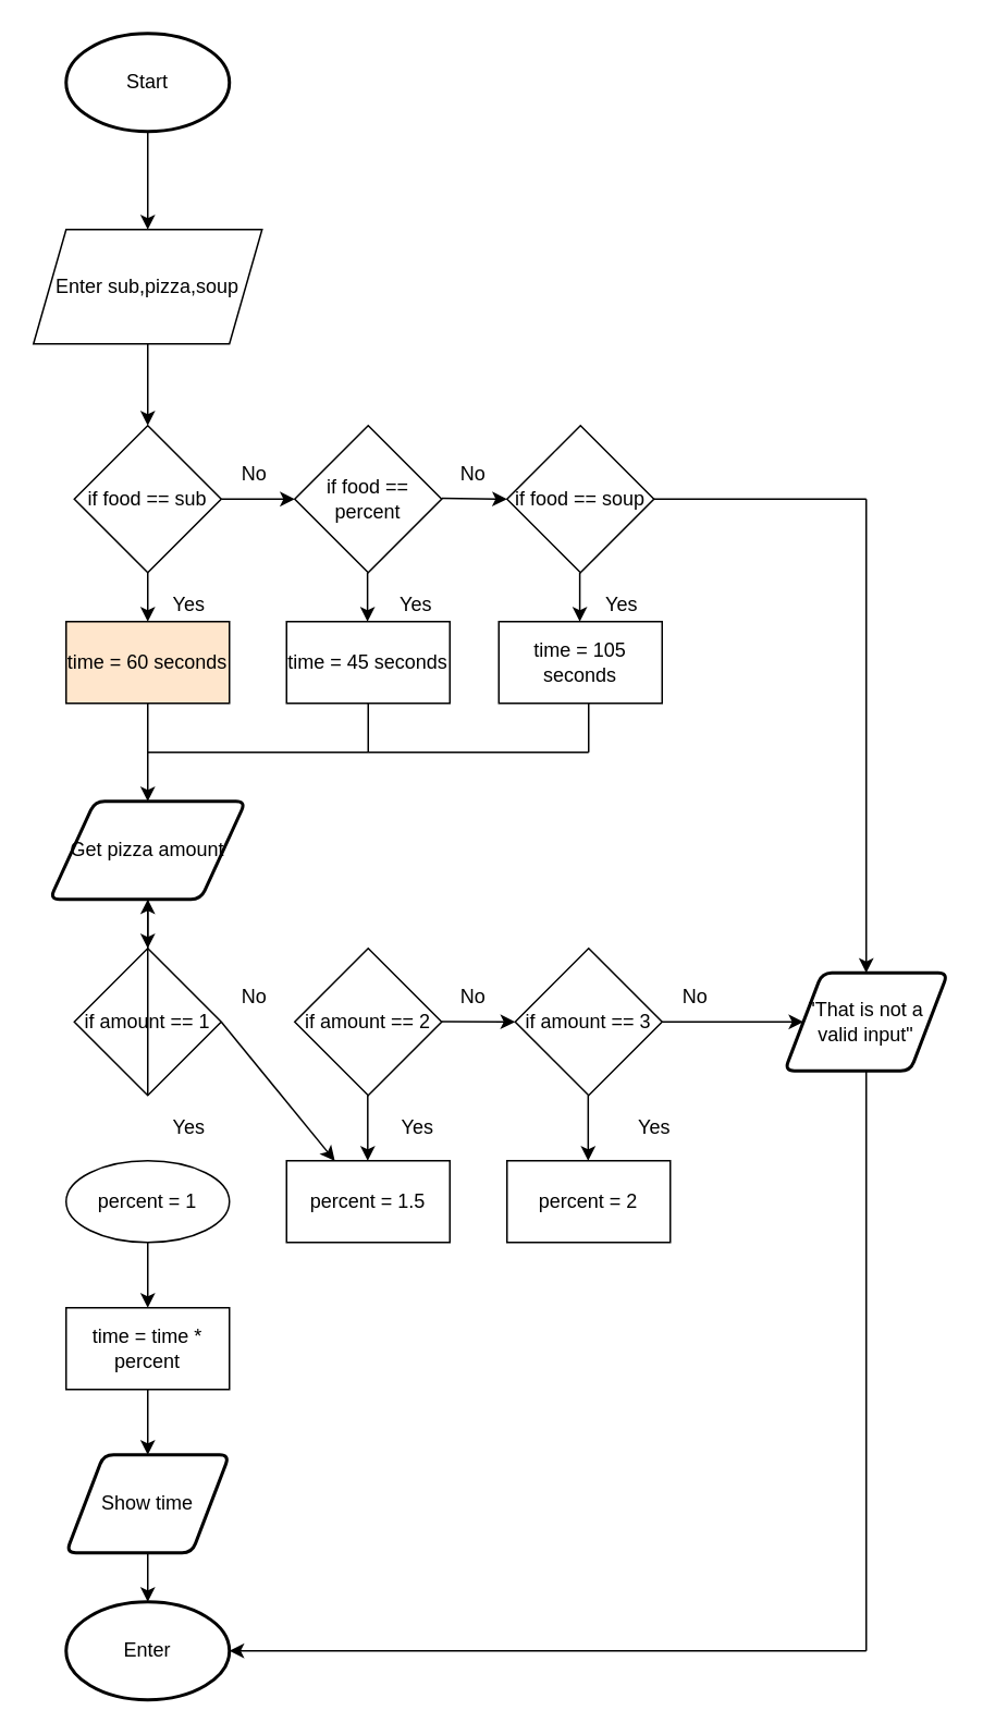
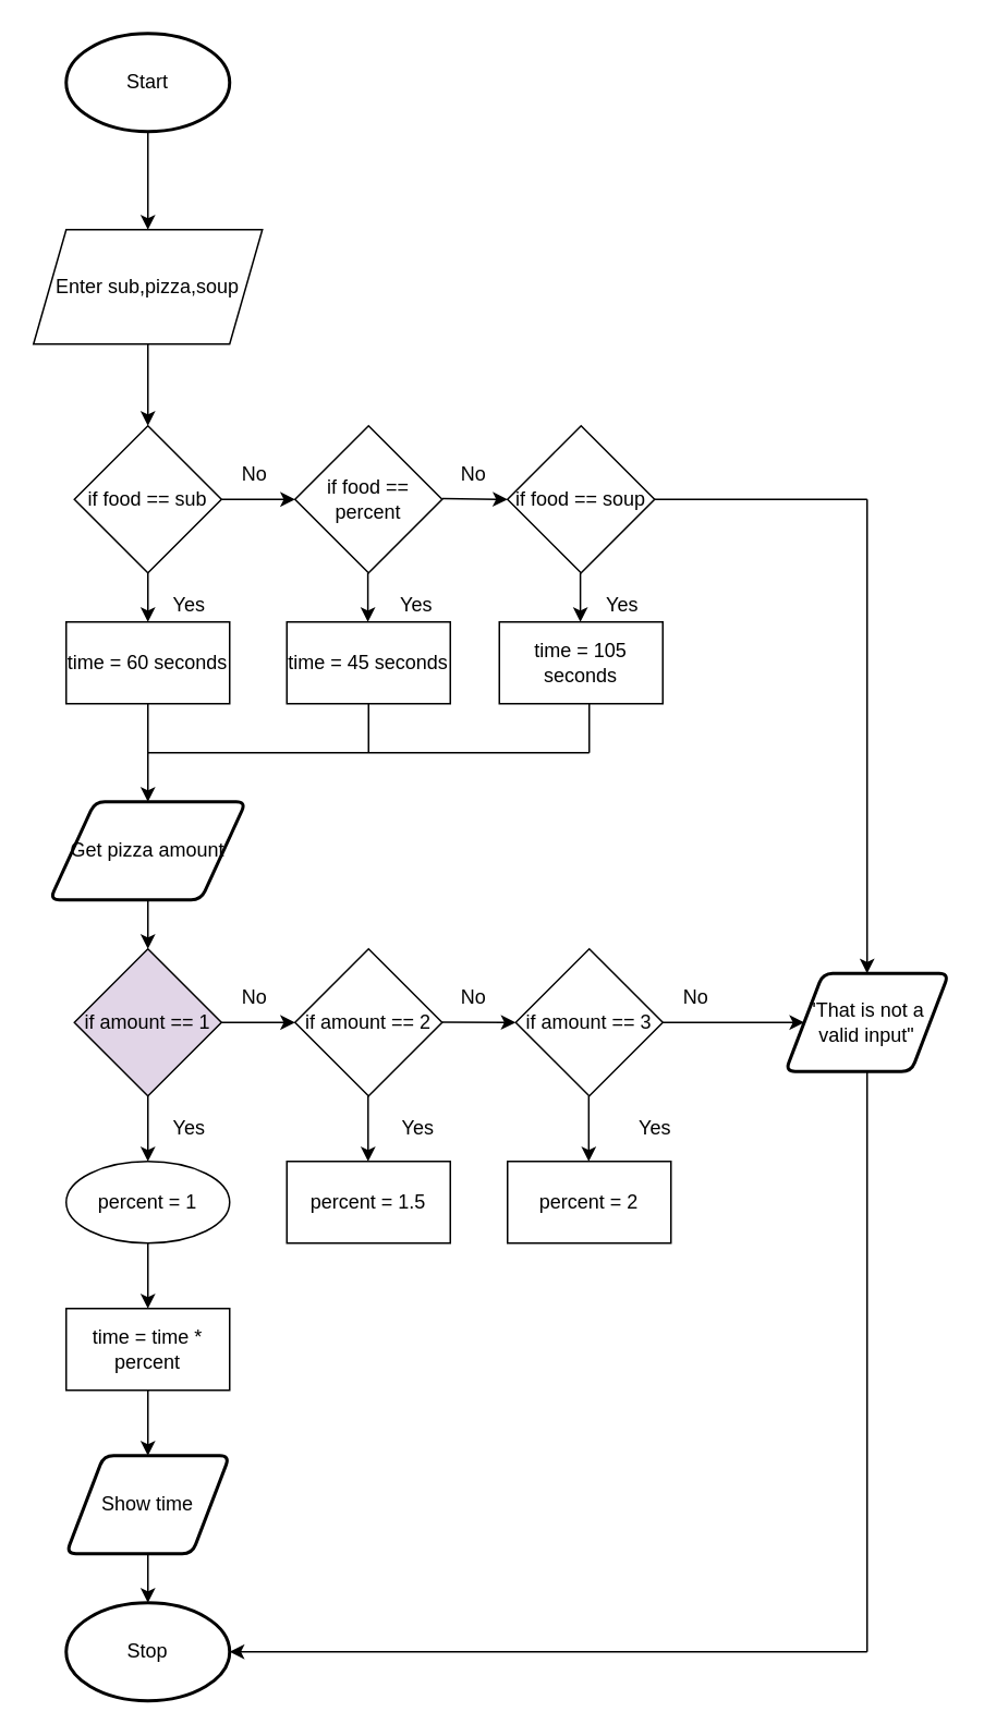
  <mxCell id="0" />
  <mxCell id="1" parent="0" />
  <mxCell id="2" value="Start" style="strokeWidth=2;html=1;shape=mxgraph.flowchart.start_1;whiteSpace=wrap;" parent="1" vertex="1"><mxGeometry x="40" y="20" width="100" height="60" as="geometry" /></mxCell>
  <mxCell id="3" value="" style="endArrow=classic;html=1;exitX=0.5;exitY=1;exitDx=0;exitDy=0;exitPerimeter=0;" parent="1" source="2" edge="1"><mxGeometry width="50" height="50" relative="1" as="geometry"><mxPoint x="280" y="250" as="sourcePoint" /><mxPoint x="90" y="140" as="targetPoint" /></mxGeometry></mxCell>
  <mxCell id="4" value="Enter sub,pizza,soup" style="shape=parallelogram;perimeter=parallelogramPerimeter;whiteSpace=wrap;html=1;fixedSize=1;" parent="1" vertex="1"><mxGeometry x="20" y="140" width="140" height="70" as="geometry" /></mxCell>
  <mxCell id="5" value="" style="endArrow=classic;html=1;exitX=0.5;exitY=1;exitDx=0;exitDy=0;" parent="1" source="4" edge="1"><mxGeometry width="50" height="50" relative="1" as="geometry"><mxPoint x="280" y="250" as="sourcePoint" /><mxPoint x="90" y="260" as="targetPoint" /></mxGeometry></mxCell>
  <mxCell id="6" value="if food == sub" style="rhombus;whiteSpace=wrap;html=1;" parent="1" vertex="1"><mxGeometry x="45" y="260" width="90" height="90" as="geometry" /></mxCell>
  <mxCell id="7" value="" style="endArrow=classic;html=1;exitX=1;exitY=0.5;exitDx=0;exitDy=0;" parent="1" source="6" edge="1"><mxGeometry width="50" height="50" relative="1" as="geometry"><mxPoint x="280" y="350" as="sourcePoint" /><mxPoint x="180" y="305" as="targetPoint" /></mxGeometry></mxCell>
  <mxCell id="8" value="if food == soup" style="rhombus;whiteSpace=wrap;html=1;" parent="1" vertex="1"><mxGeometry x="310" y="260" width="90" height="90" as="geometry" /></mxCell>
  <mxCell id="9" value="if food == percent" style="rhombus;whiteSpace=wrap;html=1;" parent="1" vertex="1"><mxGeometry x="180" y="260" width="90" height="90" as="geometry" /></mxCell>
  <mxCell id="10" value="" style="endArrow=classic;html=1;exitX=1;exitY=0.5;exitDx=0;exitDy=0;entryX=0;entryY=0.5;entryDx=0;entryDy=0;" parent="1" target="8" edge="1"><mxGeometry width="50" height="50" relative="1" as="geometry"><mxPoint x="270" y="304.58" as="sourcePoint" /><mxPoint x="315" y="304.58" as="targetPoint" /></mxGeometry></mxCell>
  <mxCell id="11" value="No" style="text;html=1;align=center;verticalAlign=middle;resizable=0;points=[];autosize=1;strokeColor=none;fillColor=none;" parent="1" vertex="1"><mxGeometry x="140" y="280" width="30" height="20" as="geometry" /></mxCell>
  <mxCell id="12" value="No" style="text;html=1;align=center;verticalAlign=middle;resizable=0;points=[];autosize=1;strokeColor=none;fillColor=none;" parent="1" vertex="1"><mxGeometry x="273.5" y="280" width="30" height="20" as="geometry" /></mxCell>
  <mxCell id="13" value="" style="endArrow=classic;html=1;exitX=0.5;exitY=1;exitDx=0;exitDy=0;" parent="1" source="6" edge="1"><mxGeometry width="50" height="50" relative="1" as="geometry"><mxPoint x="230" y="330" as="sourcePoint" /><mxPoint x="90" y="380" as="targetPoint" /></mxGeometry></mxCell>
  <mxCell id="14" value="" style="endArrow=classic;html=1;exitX=0.5;exitY=1;exitDx=0;exitDy=0;" parent="1" edge="1"><mxGeometry width="50" height="50" relative="1" as="geometry"><mxPoint x="354.58" y="350" as="sourcePoint" /><mxPoint x="354.58" y="380" as="targetPoint" /></mxGeometry></mxCell>
  <mxCell id="15" value="" style="endArrow=classic;html=1;exitX=0.5;exitY=1;exitDx=0;exitDy=0;" parent="1" edge="1"><mxGeometry width="50" height="50" relative="1" as="geometry"><mxPoint x="224.58" y="350" as="sourcePoint" /><mxPoint x="224.58" y="380" as="targetPoint" /></mxGeometry></mxCell>
- <mxCell id="16" value="time = 60 seconds" style="rounded=0;whiteSpace=wrap;html=1;fillColor=#ffe6cc;" parent="1" vertex="1"><mxGeometry x="40" y="380" width="100" height="50" as="geometry" /></mxCell>
+ <mxCell id="16" value="time = 60 seconds" style="rounded=0;whiteSpace=wrap;html=1;" parent="1" vertex="1"><mxGeometry x="40" y="380" width="100" height="50" as="geometry" /></mxCell>
  <mxCell id="17" value="time = 105 seconds" style="rounded=0;whiteSpace=wrap;html=1;" parent="1" vertex="1"><mxGeometry x="305" y="380" width="100" height="50" as="geometry" /></mxCell>
  <mxCell id="18" value="time = 45 seconds" style="rounded=0;whiteSpace=wrap;html=1;" parent="1" vertex="1"><mxGeometry x="175" y="380" width="100" height="50" as="geometry" /></mxCell>
  <mxCell id="19" value="" style="endArrow=classic;html=1;exitX=0.5;exitY=1;exitDx=0;exitDy=0;" parent="1" source="16" edge="1"><mxGeometry width="50" height="50" relative="1" as="geometry"><mxPoint x="230" y="390" as="sourcePoint" /><mxPoint x="90" y="490" as="targetPoint" /></mxGeometry></mxCell>
  <mxCell id="20" value="Get pizza amount" style="shape=parallelogram;html=1;strokeWidth=2;perimeter=parallelogramPerimeter;whiteSpace=wrap;rounded=1;arcSize=12;size=0.23;" parent="1" vertex="1"><mxGeometry x="30" y="490" width="120" height="60" as="geometry" /></mxCell>
  <mxCell id="21" value="" style="endArrow=none;html=1;" parent="1" edge="1"><mxGeometry width="50" height="50" relative="1" as="geometry"><mxPoint x="90" y="460" as="sourcePoint" /><mxPoint x="360" y="460" as="targetPoint" /></mxGeometry></mxCell>
  <mxCell id="22" value="Yes" style="text;html=1;align=center;verticalAlign=middle;resizable=0;points=[];autosize=1;strokeColor=none;fillColor=none;" parent="1" vertex="1"><mxGeometry x="95" y="360" width="40" height="20" as="geometry" /></mxCell>
  <mxCell id="23" value="Yes" style="text;html=1;align=center;verticalAlign=middle;resizable=0;points=[];autosize=1;strokeColor=none;fillColor=none;" parent="1" vertex="1"><mxGeometry x="360" y="360" width="40" height="20" as="geometry" /></mxCell>
  <mxCell id="24" value="Yes" style="text;html=1;align=center;verticalAlign=middle;resizable=0;points=[];autosize=1;strokeColor=none;fillColor=none;" parent="1" vertex="1"><mxGeometry x="233.5" y="360" width="40" height="20" as="geometry" /></mxCell>
  <mxCell id="25" value="" style="endArrow=none;html=1;exitX=1;exitY=0.5;exitDx=0;exitDy=0;" parent="1" source="8" edge="1"><mxGeometry width="50" height="50" relative="1" as="geometry"><mxPoint x="230" y="390" as="sourcePoint" /><mxPoint x="530" y="305" as="targetPoint" /></mxGeometry></mxCell>
  <mxCell id="26" value="" style="endArrow=none;html=1;exitX=0.5;exitY=1;exitDx=0;exitDy=0;" parent="1" source="18" edge="1"><mxGeometry width="50" height="50" relative="1" as="geometry"><mxPoint x="230" y="480" as="sourcePoint" /><mxPoint x="225" y="460" as="targetPoint" /></mxGeometry></mxCell>
  <mxCell id="27" value="" style="endArrow=none;html=1;exitX=0.5;exitY=1;exitDx=0;exitDy=0;" parent="1" edge="1"><mxGeometry width="50" height="50" relative="1" as="geometry"><mxPoint x="360" y="430" as="sourcePoint" /><mxPoint x="360" y="460" as="targetPoint" /></mxGeometry></mxCell>
  <mxCell id="28" value="" style="endArrow=classic;html=1;exitX=0.5;exitY=1;exitDx=0;exitDy=0;" parent="1" source="20" edge="1"><mxGeometry width="50" height="50" relative="1" as="geometry"><mxPoint x="230" y="480" as="sourcePoint" /><mxPoint x="90" y="580" as="targetPoint" /></mxGeometry></mxCell>
- <mxCell id="29" value="if amount == 1" style="rhombus;whiteSpace=wrap;html=1;" parent="1" vertex="1"><mxGeometry x="45" y="580" width="90" height="90" as="geometry" /></mxCell>
+ <mxCell id="29" value="if amount == 1" style="rhombus;whiteSpace=wrap;html=1;fillColor=#e1d5e7;" parent="1" vertex="1"><mxGeometry x="45" y="580" width="90" height="90" as="geometry" /></mxCell>
  <mxCell id="30" value="if amount == 2" style="rhombus;whiteSpace=wrap;html=1;" parent="1" vertex="1"><mxGeometry x="180" y="580" width="90" height="90" as="geometry" /></mxCell>
  <mxCell id="31" value="if amount == 3" style="rhombus;whiteSpace=wrap;html=1;" parent="1" vertex="1"><mxGeometry x="315" y="580" width="90" height="90" as="geometry" /></mxCell>
- <mxCell id="32" value="" style="endArrow=classic;html=1;exitX=1;exitY=0.5;exitDx=0;exitDy=0;" parent="1" source="29" target="41" edge="1"><mxGeometry width="50" height="50" relative="1" as="geometry"><mxPoint x="230" y="560" as="sourcePoint" /><mxPoint x="170" y="640" as="targetPoint" /></mxGeometry></mxCell>
+ <mxCell id="32" value="" style="endArrow=classic;html=1;exitX=1;exitY=0.5;exitDx=0;exitDy=0;entryX=0;entryY=0.5;entryDx=0;entryDy=0;" parent="1" source="29" target="30" edge="1"><mxGeometry width="50" height="50" relative="1" as="geometry"><mxPoint x="230" y="560" as="sourcePoint" /><mxPoint x="170" y="640" as="targetPoint" /></mxGeometry></mxCell>
  <mxCell id="33" value="" style="endArrow=classic;html=1;exitX=1;exitY=0.5;exitDx=0;exitDy=0;entryX=0;entryY=0.5;entryDx=0;entryDy=0;" parent="1" target="31" edge="1"><mxGeometry width="50" height="50" relative="1" as="geometry"><mxPoint x="270" y="624.8" as="sourcePoint" /><mxPoint x="310" y="650" as="targetPoint" /></mxGeometry></mxCell>
  <mxCell id="34" value="No" style="text;html=1;align=center;verticalAlign=middle;resizable=0;points=[];autosize=1;strokeColor=none;fillColor=none;" parent="1" vertex="1"><mxGeometry x="140" y="600" width="30" height="20" as="geometry" /></mxCell>
  <mxCell id="35" value="No" style="text;html=1;align=center;verticalAlign=middle;resizable=0;points=[];autosize=1;strokeColor=none;fillColor=none;" parent="1" vertex="1"><mxGeometry x="274" y="600" width="30" height="20" as="geometry" /></mxCell>
  <mxCell id="36" value="No" style="text;html=1;align=center;verticalAlign=middle;resizable=0;points=[];autosize=1;strokeColor=none;fillColor=none;" parent="1" vertex="1"><mxGeometry x="410" y="600" width="30" height="20" as="geometry" /></mxCell>
  <mxCell id="37" value="" style="endArrow=classic;html=1;exitX=1;exitY=0.5;exitDx=0;exitDy=0;entryX=0;entryY=0.5;entryDx=0;entryDy=0;" parent="1" source="31" target="38" edge="1"><mxGeometry width="50" height="50" relative="1" as="geometry"><mxPoint x="240" y="500" as="sourcePoint" /><mxPoint x="460" y="630" as="targetPoint" /></mxGeometry></mxCell>
  <mxCell id="38" value="&quot;That is not a valid input&quot;" style="shape=parallelogram;html=1;strokeWidth=2;perimeter=parallelogramPerimeter;whiteSpace=wrap;rounded=1;arcSize=12;size=0.23;" parent="1" vertex="1"><mxGeometry x="480" y="595" width="100" height="60" as="geometry" /></mxCell>
  <mxCell id="39" value="" style="endArrow=classic;html=1;entryX=0.5;entryY=0;entryDx=0;entryDy=0;" parent="1" target="38" edge="1"><mxGeometry width="50" height="50" relative="1" as="geometry"><mxPoint x="530" y="305" as="sourcePoint" /><mxPoint x="530" y="590" as="targetPoint" /></mxGeometry></mxCell>
  <mxCell id="40" value="percent = 1" style="ellipse;whiteSpace=wrap;html=1;" parent="1" vertex="1"><mxGeometry x="40" y="710" width="100" height="50" as="geometry" /></mxCell>
  <mxCell id="41" value="percent = 1.5" style="rounded=0;whiteSpace=wrap;html=1;" parent="1" vertex="1"><mxGeometry x="175" y="710" width="100" height="50" as="geometry" /></mxCell>
  <mxCell id="42" value="percent = 2" style="rounded=0;whiteSpace=wrap;html=1;" parent="1" vertex="1"><mxGeometry x="310" y="710" width="100" height="50" as="geometry" /></mxCell>
- <mxCell id="43" value="" style="endArrow=classic;html=1;exitX=0.5;exitY=1;exitDx=0;exitDy=0;" parent="1" source="29" target="20" edge="1"><mxGeometry width="50" height="50" relative="1" as="geometry"><mxPoint x="280" y="550" as="sourcePoint" /><mxPoint x="330" y="500" as="targetPoint" /></mxGeometry></mxCell>
+ <mxCell id="43" value="" style="endArrow=classic;html=1;exitX=0.5;exitY=1;exitDx=0;exitDy=0;entryX=0.5;entryY=0;entryDx=0;entryDy=0;" parent="1" source="29" target="40" edge="1"><mxGeometry width="50" height="50" relative="1" as="geometry"><mxPoint x="280" y="550" as="sourcePoint" /><mxPoint x="330" y="500" as="targetPoint" /></mxGeometry></mxCell>
  <mxCell id="44" value="" style="endArrow=classic;html=1;exitX=0.5;exitY=1;exitDx=0;exitDy=0;entryX=0.5;entryY=0;entryDx=0;entryDy=0;" parent="1" edge="1"><mxGeometry width="50" height="50" relative="1" as="geometry"><mxPoint x="224.71" y="670" as="sourcePoint" /><mxPoint x="224.71" y="710" as="targetPoint" /></mxGeometry></mxCell>
  <mxCell id="45" value="" style="endArrow=classic;html=1;exitX=0.5;exitY=1;exitDx=0;exitDy=0;entryX=0.5;entryY=0;entryDx=0;entryDy=0;" parent="1" edge="1"><mxGeometry width="50" height="50" relative="1" as="geometry"><mxPoint x="359.71" y="670" as="sourcePoint" /><mxPoint x="359.71" y="710" as="targetPoint" /></mxGeometry></mxCell>
  <mxCell id="46" value="" style="endArrow=none;html=1;entryX=0.5;entryY=1;entryDx=0;entryDy=0;" parent="1" target="38" edge="1"><mxGeometry width="50" height="50" relative="1" as="geometry"><mxPoint x="530" y="1010" as="sourcePoint" /><mxPoint x="420" y="740" as="targetPoint" /></mxGeometry></mxCell>
  <mxCell id="47" value="" style="endArrow=classic;html=1;exitX=0.5;exitY=1;exitDx=0;exitDy=0;" parent="1" source="40" edge="1"><mxGeometry width="50" height="50" relative="1" as="geometry"><mxPoint x="370" y="880" as="sourcePoint" /><mxPoint x="90" y="800" as="targetPoint" /></mxGeometry></mxCell>
  <mxCell id="48" value="time = time * percent" style="rounded=0;whiteSpace=wrap;html=1;" parent="1" vertex="1"><mxGeometry x="40" y="800" width="100" height="50" as="geometry" /></mxCell>
  <mxCell id="49" value="" style="endArrow=classic;html=1;exitX=0.5;exitY=1;exitDx=0;exitDy=0;" parent="1" source="48" edge="1"><mxGeometry width="50" height="50" relative="1" as="geometry"><mxPoint x="370" y="870" as="sourcePoint" /><mxPoint x="90" y="890" as="targetPoint" /></mxGeometry></mxCell>
  <mxCell id="50" value="Show time" style="shape=parallelogram;html=1;strokeWidth=2;perimeter=parallelogramPerimeter;whiteSpace=wrap;rounded=1;arcSize=12;size=0.23;" parent="1" vertex="1"><mxGeometry x="40" y="890" width="100" height="60" as="geometry" /></mxCell>
  <mxCell id="51" value="" style="endArrow=classic;html=1;exitX=0.5;exitY=1;exitDx=0;exitDy=0;" parent="1" source="50" edge="1"><mxGeometry width="50" height="50" relative="1" as="geometry"><mxPoint x="370" y="870" as="sourcePoint" /><mxPoint x="90" y="980" as="targetPoint" /></mxGeometry></mxCell>
- <mxCell id="52" value="Enter" style="strokeWidth=2;html=1;shape=mxgraph.flowchart.start_1;whiteSpace=wrap;" parent="1" vertex="1"><mxGeometry x="40" y="980" width="100" height="60" as="geometry" /></mxCell>
+ <mxCell id="52" value="Stop" style="strokeWidth=2;html=1;shape=mxgraph.flowchart.start_1;whiteSpace=wrap;" parent="1" vertex="1"><mxGeometry x="40" y="980" width="100" height="60" as="geometry" /></mxCell>
  <mxCell id="53" value="" style="endArrow=classic;html=1;entryX=1;entryY=0.5;entryDx=0;entryDy=0;entryPerimeter=0;" parent="1" target="52" edge="1"><mxGeometry width="50" height="50" relative="1" as="geometry"><mxPoint x="530" y="1010" as="sourcePoint" /><mxPoint x="420" y="820" as="targetPoint" /></mxGeometry></mxCell>
  <mxCell id="54" value="Yes" style="text;html=1;align=center;verticalAlign=middle;resizable=0;points=[];autosize=1;strokeColor=none;fillColor=none;" vertex="1" parent="1"><mxGeometry x="95" y="680" width="40" height="20" as="geometry" /></mxCell>
  <mxCell id="55" value="Yes" style="text;html=1;align=center;verticalAlign=middle;resizable=0;points=[];autosize=1;strokeColor=none;fillColor=none;" vertex="1" parent="1"><mxGeometry x="235" y="680" width="40" height="20" as="geometry" /></mxCell>
  <mxCell id="56" value="Yes" style="text;html=1;align=center;verticalAlign=middle;resizable=0;points=[];autosize=1;strokeColor=none;fillColor=none;" vertex="1" parent="1"><mxGeometry x="380" y="680" width="40" height="20" as="geometry" /></mxCell>
